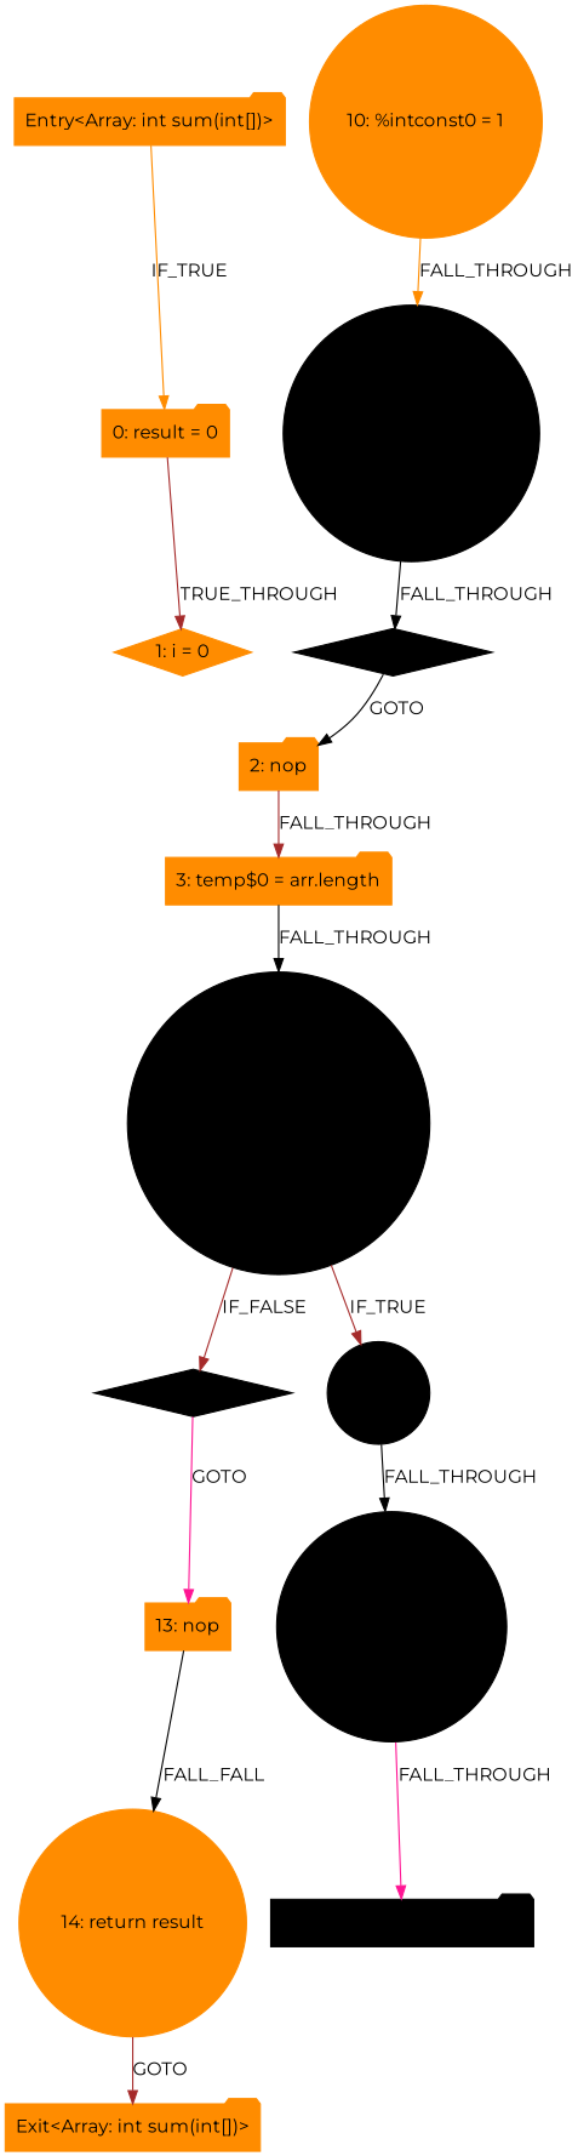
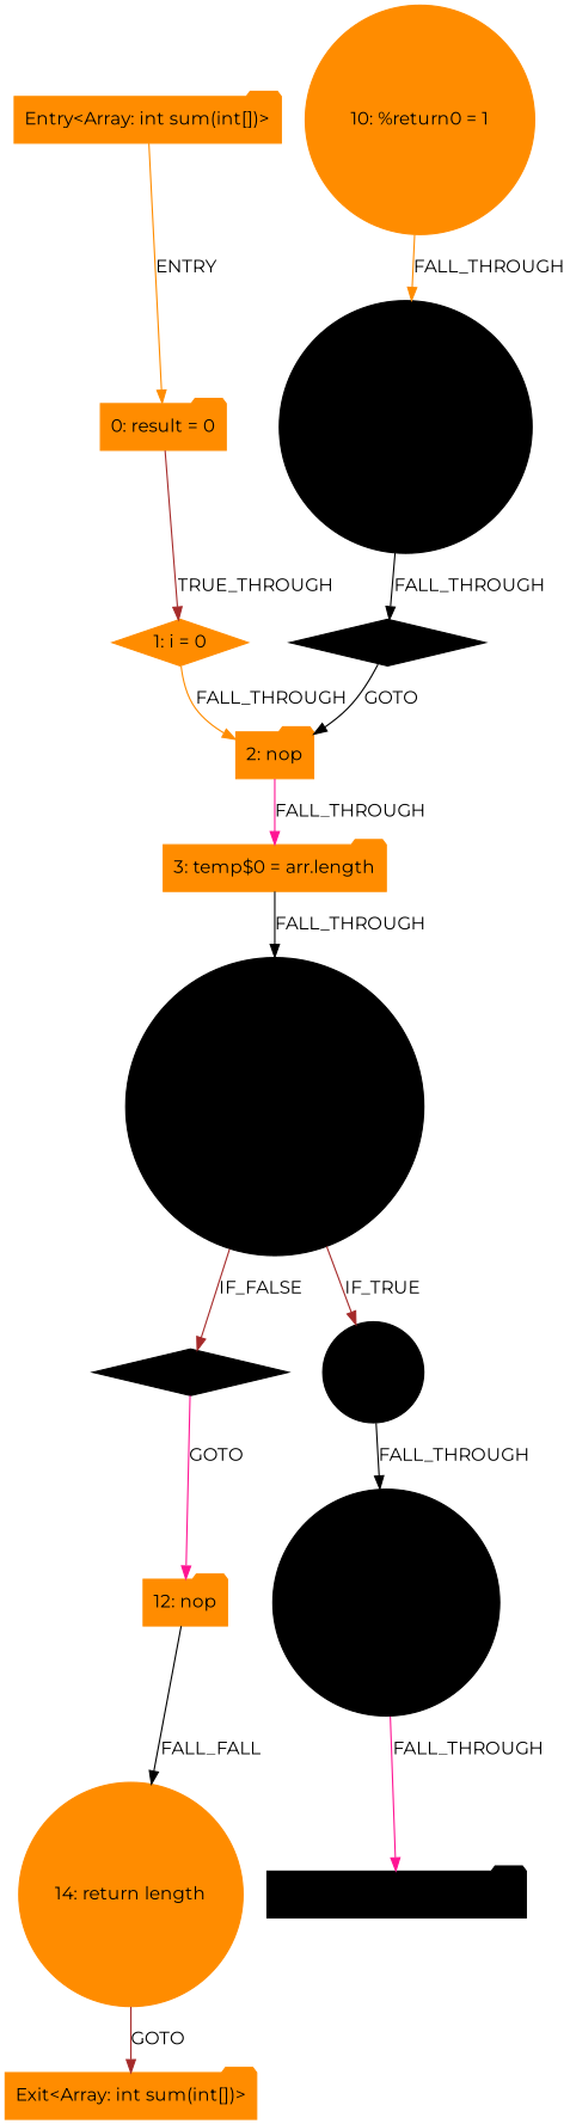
  digraph {
    fontname=Montserrat
    node [color=darkorange fontname=Montserrat shape=folder style=filled]
    edge [color=brown fontname=Montserrat]
    n1 [label="Entry<Array: int sum(int[])>"]
    n2 [label="0: result = 0"]
    n3 [label="1: i = 0" shape=diamond]
    n4 [label="2: nop"]
    n5 [label="3: temp$0 = arr.length"]
    n6 [color=black label="4: if (i < temp$0) goto 6" shape=circle]
    n7 [color=black label="5: goto 13" shape=diamond]
    n8 [color=black label="6: nop" shape=circle]
-   n9 [label="13: nop"]
+   n9 [label="12: nop"]
    n10 [color=black label="7: temp$4 = arr[i]" shape=circle]
-   n11 [label="14: return result" shape=circle]
+   n11 [label="14: return length" shape=circle]
    n12 [color=black label="8: result = result + temp$4"]
-   n13 [label="10: %intconst0 = 1" shape=circle]
+   n13 [label="10: %return0 = 1" shape=circle]
    n14 [color=black label="11: i = i + %intconst0" shape=circle]
    n15 [color=black label="12: goto 2" shape=diamond]
    n16 [label="Exit<Array: int sum(int[])>"]
-   n1 -> n2 [color=darkorange label=IF_TRUE]
+   n1 -> n2 [color=darkorange label=ENTRY]
    n2 -> n3 [label=TRUE_THROUGH]
-   n4 -> n5 [label=FALL_THROUGH]
+   n3 -> n4 [color=darkorange label=FALL_THROUGH]
+   n4 -> n5 [color=deeppink label=FALL_THROUGH]
    n5 -> n6 [color=black label=FALL_THROUGH]
    n6 -> n7 [label=IF_FALSE]
    n6 -> n8 [label=IF_TRUE]
    n7 -> n9 [color=deeppink label=GOTO]
    n8 -> n10 [color=black label=FALL_THROUGH]
    n9 -> n11 [color=black label=FALL_FALL]
    n10 -> n12 [color=deeppink label=FALL_THROUGH]
    n11 -> n16 [label=GOTO]
    n13 -> n14 [color=darkorange label=FALL_THROUGH]
    n14 -> n15 [color=black label=FALL_THROUGH]
    n15 -> n4 [color=black label=GOTO]
  }
